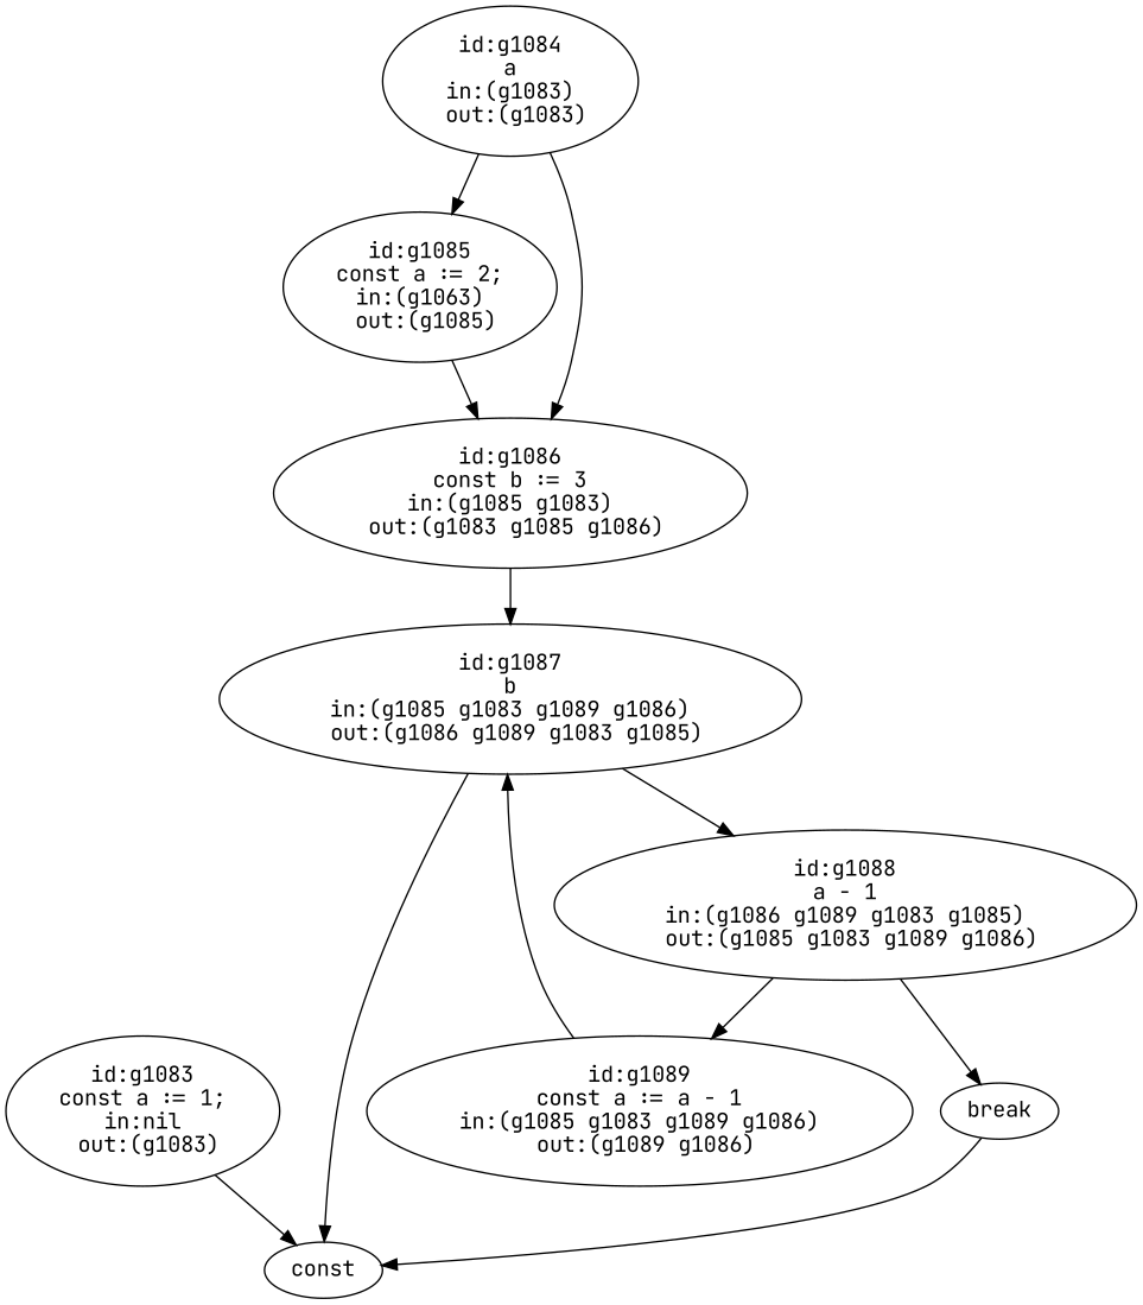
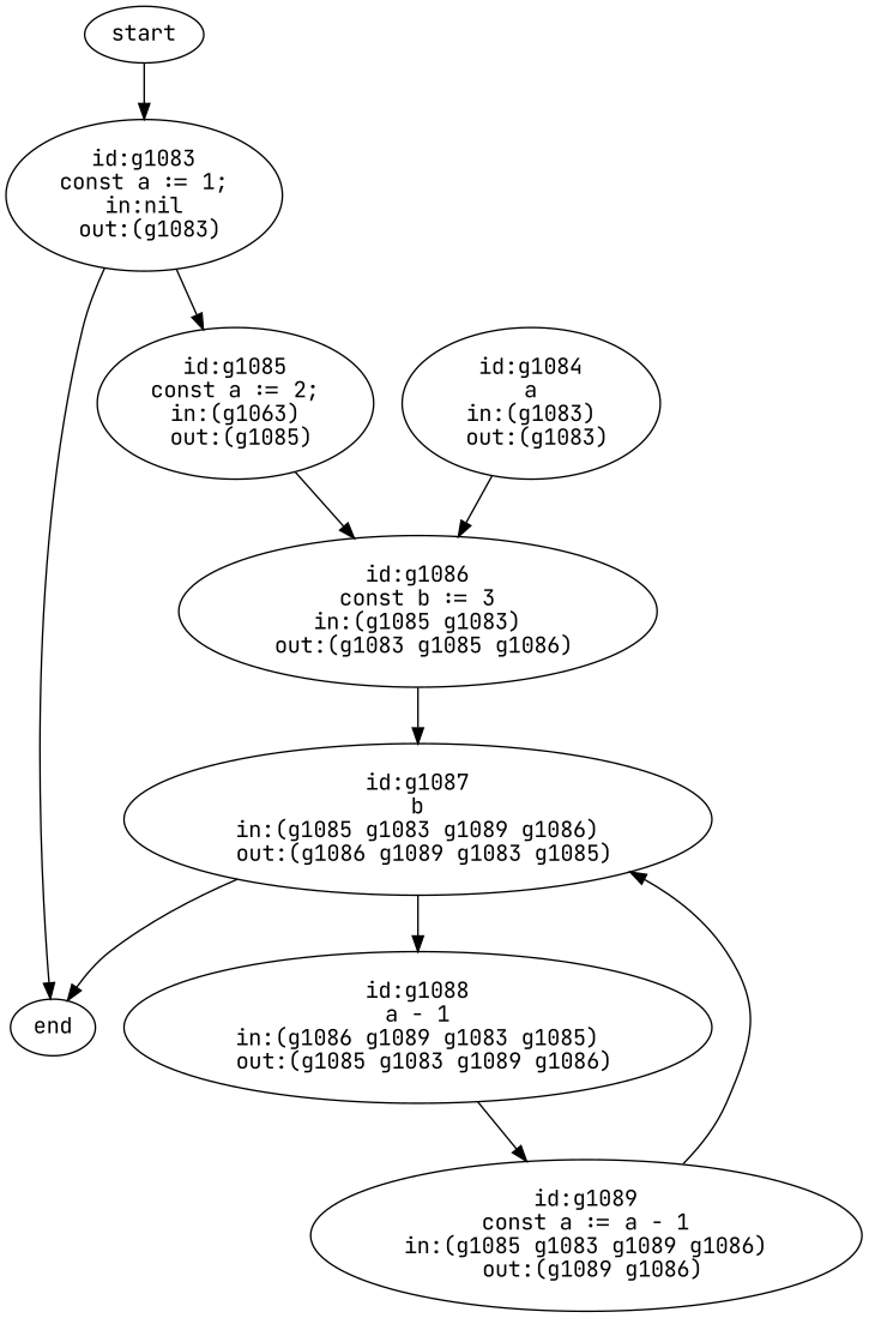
  digraph {
    fontname="JetBrains Mono"
    node [fontname="JetBrains Mono"]
    edge [fontname="JetBrains Mono"]
+   n1 [label=start]
    n2 [label="id:g1083\nconst a := 1;\nin:nil\n out:(g1083)"]
-   n3 [label=const]
+   n3 [label=end]
    n4 [label="id:g1084\na\nin:(g1083)\n out:(g1083)"]
    n5 [label="id:g1085\nconst a := 2;\nin:(g1063)\n out:(g1085)"]
    n6 [label="id:g1086\nconst b := 3\nin:(g1085 g1083)\n out:(g1083 g1085 g1086)"]
    n7 [label="id:g1087\nb\nin:(g1085 g1083 g1089 g1086)\n out:(g1086 g1089 g1083 g1085)"]
    n8 [label="id:g1088\na - 1\nin:(g1086 g1089 g1083 g1085)\n out:(g1085 g1083 g1089 g1086)"]
    n9 [label="id:g1089\nconst a := a - 1\nin:(g1085 g1083 g1089 g1086)\n out:(g1089 g1086)"]
-   n10 [label=break]
+   n1 -> n2
    n2 -> n3
-   n4 -> n5
+   n2 -> n5
    n4 -> n6
    n5 -> n6
    n6 -> n7
    n7 -> n3
    n7 -> n8
    n8 -> n9
-   n8 -> n10
    n9 -> n7
-   n10 -> n3
  }
